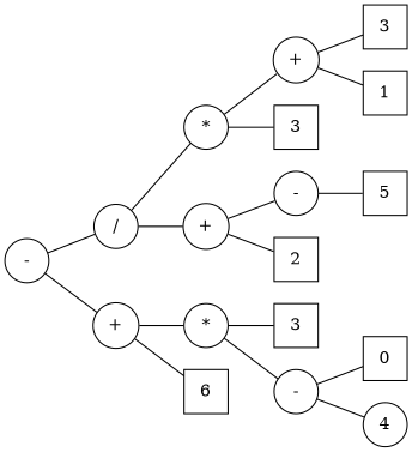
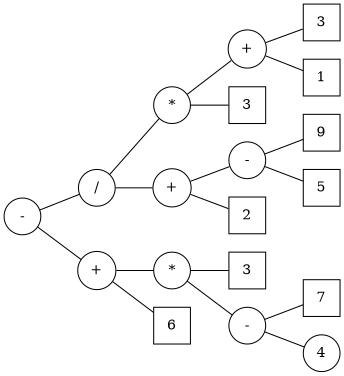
  graph {
    rankdir=LR
    node [shape=circle]
    n1 [label="-"]
    n2 [label="/"]
    n3 [label="+"]
    n4 [label="*"]
    n5 [label="+"]
    n6 [label="*"]
    6 [shape=square]
    n8 [label="+"]
    n9 [label=3 shape=square]
    n10 [label="-"]
    2 [shape=square]
    n12 [label=3 shape=square]
    n13 [label="-"]
    n14 [label=3 shape=square]
    1 [shape=square]
+   9 [shape=square]
    5 [shape=square]
-   7 [shape=square label=0]
+   7 [shape=square]
    4
    n1 -- n2
    n1 -- n3
    n2 -- n4
    n2 -- n5
    n3 -- n6
    n3 -- 6
    n4 -- n8
    n4 -- n9
    n5 -- n10
    n5 -- 2
    n6 -- n12
    n6 -- n13
    n8 -- n14
    n8 -- 1
+   n10 -- 9
    n10 -- 5
    n13 -- 7
    n13 -- 4
  }
